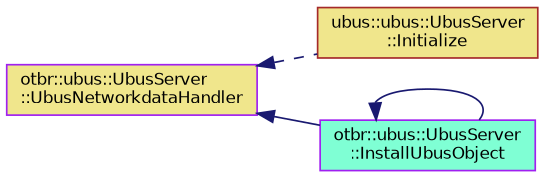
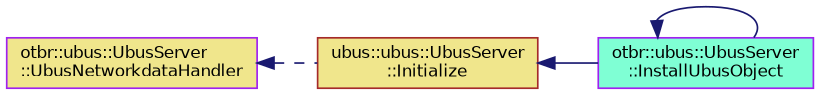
  digraph {
    rankdir=LR
    node [color=purple fillcolor=khaki fontname=Helvetica fontsize=10 shape=record style=filled]
    edge [color=midnightblue dir=back fontname=Helvetica fontsize=10 labelfontname=Helvetica labelfontsize=10 style=solid]
    n1 [fontcolor=black height=0.2 label="otbr::ubus::UbusServer\l::UbusNetworkdataHandler" width=0.4]
    n2 [color=brown height=0.2 label="ubus::ubus::UbusServer\l::Initialize" width=0.4]
    n3 [fillcolor=aquamarine height=0.2 label="otbr::ubus::UbusServer\l::InstallUbusObject" width=0.4]
    n1 -> n2 [style=dashed]
-   n1 -> n3
+   n2 -> n3
    n3 -> n3
  }
